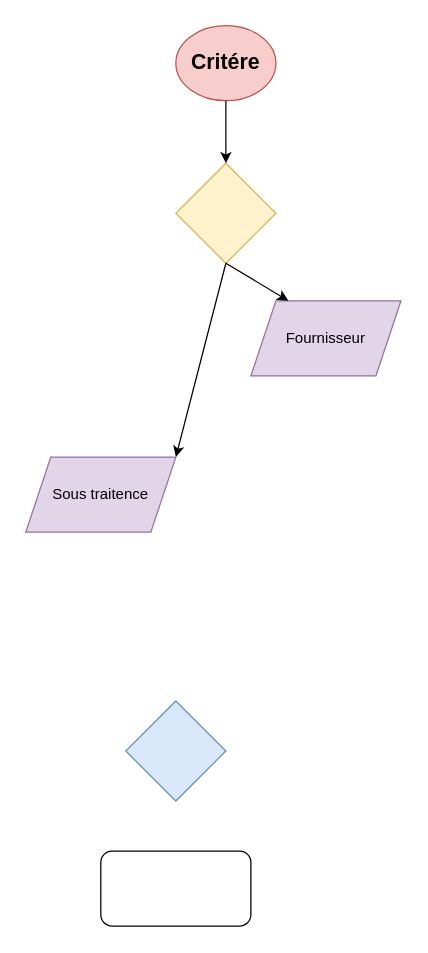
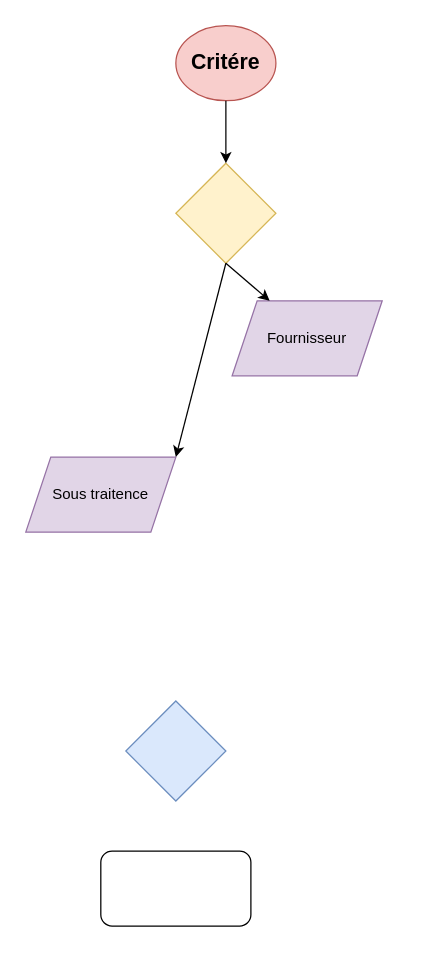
  <mxCell id="0" />
  <mxCell id="1" parent="0" />
  <mxCell id="2" value="" style="rhombus;whiteSpace=wrap;html=1;fillColor=#dae8fc;strokeColor=#6c8ebf;" parent="1" vertex="1"><mxGeometry x="100" y="560" width="80" height="80" as="geometry" /></mxCell>
  <mxCell id="3" value="&lt;b&gt;&lt;font style=&quot;font-size: 17px;&quot;&gt;Critére&lt;/font&gt;&lt;/b&gt;" style="ellipse;whiteSpace=wrap;html=1;aspect=fixed;fillColor=#f8cecc;strokeColor=#b85450;" parent="1" vertex="1"><mxGeometry x="140" y="20" width="80" height="60" as="geometry" /></mxCell>
  <mxCell id="4" value="" style="rounded=1;whiteSpace=wrap;html=1;" parent="1" vertex="1"><mxGeometry x="80" y="680" width="120" height="60" as="geometry" /></mxCell>
  <mxCell id="5" value="" style="rhombus;whiteSpace=wrap;html=1;fillColor=#fff2cc;strokeColor=#d6b656;" vertex="1" parent="1"><mxGeometry x="140" y="130" width="80" height="80" as="geometry" /></mxCell>
  <mxCell id="6" value="Sous traitence" style="shape=parallelogram;perimeter=parallelogramPerimeter;whiteSpace=wrap;html=1;fixedSize=1;fillColor=#e1d5e7;strokeColor=#9673a6;" vertex="1" parent="1"><mxGeometry x="20" y="365" width="120" height="60" as="geometry" /></mxCell>
- <mxCell id="7" value="Fournisseur" style="shape=parallelogram;perimeter=parallelogramPerimeter;whiteSpace=wrap;html=1;fixedSize=1;fillColor=#e1d5e7;strokeColor=#9673a6;" vertex="1" parent="1"><mxGeometry x="200" y="240" width="120" height="60" as="geometry" /></mxCell>
+ <mxCell id="7" value="Fournisseur" style="shape=parallelogram;perimeter=parallelogramPerimeter;whiteSpace=wrap;html=1;fixedSize=1;fillColor=#e1d5e7;strokeColor=#9673a6;" vertex="1" parent="1"><mxGeometry x="185" y="240" width="120" height="60" as="geometry" /></mxCell>
  <mxCell id="8" value="" style="endArrow=classic;html=1;rounded=0;exitX=0.5;exitY=1;exitDx=0;exitDy=0;" edge="1" parent="1" source="3" target="5"><mxGeometry width="50" height="50" relative="1" as="geometry"><mxPoint x="190" y="270" as="sourcePoint" /><mxPoint x="240" y="220" as="targetPoint" /></mxGeometry></mxCell>
  <mxCell id="9" value="" style="endArrow=classic;html=1;rounded=0;exitX=0.5;exitY=1;exitDx=0;exitDy=0;entryX=1;entryY=0;entryDx=0;entryDy=0;" edge="1" parent="1" source="5" target="6"><mxGeometry width="50" height="50" relative="1" as="geometry"><mxPoint x="190" y="270" as="sourcePoint" /><mxPoint x="240" y="220" as="targetPoint" /></mxGeometry></mxCell>
  <mxCell id="10" value="" style="endArrow=classic;html=1;rounded=0;entryX=0.25;entryY=0;entryDx=0;entryDy=0;" edge="1" parent="1" target="7"><mxGeometry width="50" height="50" relative="1" as="geometry"><mxPoint x="180" y="210" as="sourcePoint" /><mxPoint x="240" y="220" as="targetPoint" /></mxGeometry></mxCell>
